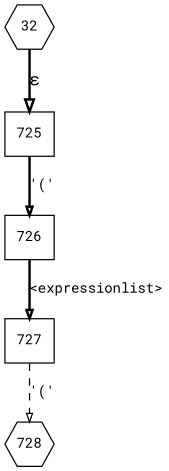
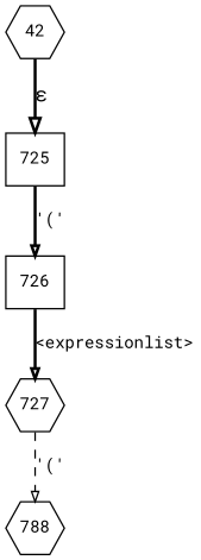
  digraph {
    fontname="Roboto Mono"
    rankdir=TB
    node [fixedsize=true fontname="Roboto Mono" fontsize=11 peripheries=1 shape=box]
    edge [arrowhead=onormal arrowsize=.7 fontname="Roboto Mono" fontsize=11 style=bold]
    n1 [label=725 width=.55]
    n2 [label=726 width=.55]
-   n3 [label=727 width=.55]
-   n4 [label=728 shape=hexagon width=.55]
-   n5 [label=32 shape=hexagon width=.55]
+   n3 [label=727 shape=hexagon width=.55]
+   n4 [label=788 shape=hexagon width=.55]
+   n5 [label=42 shape=hexagon width=.55]
    n1 -> n2 [label="'('"]
    n2 -> n3 [label="<expressionlist>"]
    n3 -> n4 [label="'('" style=dashed]
    n5 -> n1 [label="&epsilon;" arrowsize="" fontsize=""]
  }
